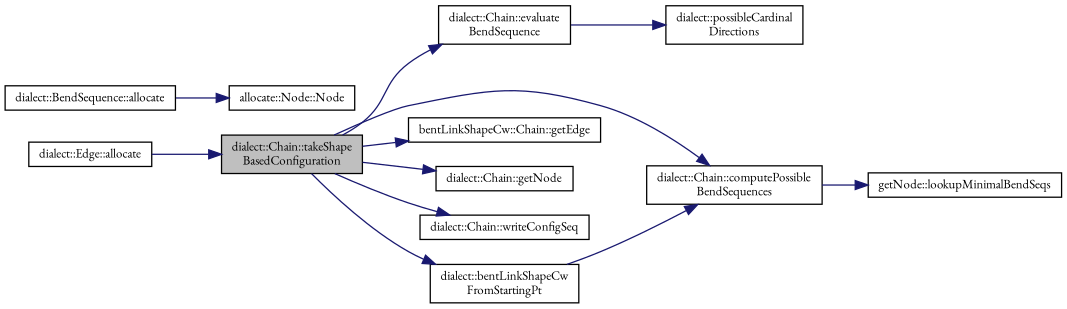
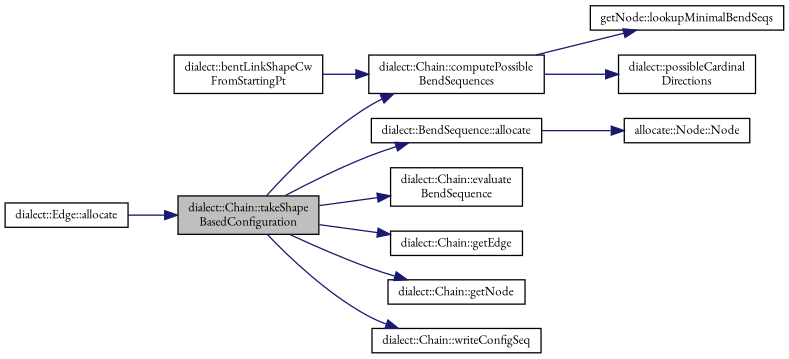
  digraph {
    fontname="EB Garamond"
    rankdir=LR
    node [color=black fillcolor=white fontname="EB Garamond" fontsize=10 shape=record style=filled]
    edge [color=midnightblue fontname="EB Garamond" fontsize=10 labelfontname=Helvetica labelfontsize=10 style=solid]
    n1 [fillcolor=grey75 fontcolor=black height=0.2 label="dialect::Chain::takeShape\lBasedConfiguration" width=0.4]
    n2 [height=0.2 label="dialect::BendSequence::allocate" width=0.4]
    n3 [height=0.2 label="dialect::Chain::computePossible\lBendSequences" width=0.4]
    n4 [height=0.2 label="dialect::Chain::evaluate\lBendSequence" width=0.4]
-   n5 [height=0.2 label="bentLinkShapeCw::Chain::getEdge" width=0.4]
+   n5 [height=0.2 label="dialect::Chain::getEdge" width=0.4]
    n6 [height=0.2 label="dialect::Chain::getNode" width=0.4]
    n7 [height=0.2 label="dialect::Chain::writeConfigSeq" width=0.4]
    n8 [height=0.2 label="allocate::Node::Node" width=0.4]
    n9 [height=0.2 label="dialect::Edge::allocate" width=0.4]
    n10 [height=0.2 label="getNode::lookupMinimalBendSeqs" width=0.4]
    n11 [height=0.2 label="dialect::possibleCardinal\lDirections" width=0.4]
    n12 [height=0.2 label="dialect::bentLinkShapeCw\lFromStartingPt" width=0.4]
-   n1 -> n12
+   n1 -> n2
    n1 -> n3
    n1 -> n4
    n1 -> n5
    n1 -> n6
    n1 -> n7
    n2 -> n8
    n3 -> n10
-   n4 -> n11
+   n3 -> n11
    n9 -> n1
    n12 -> n3
  }
